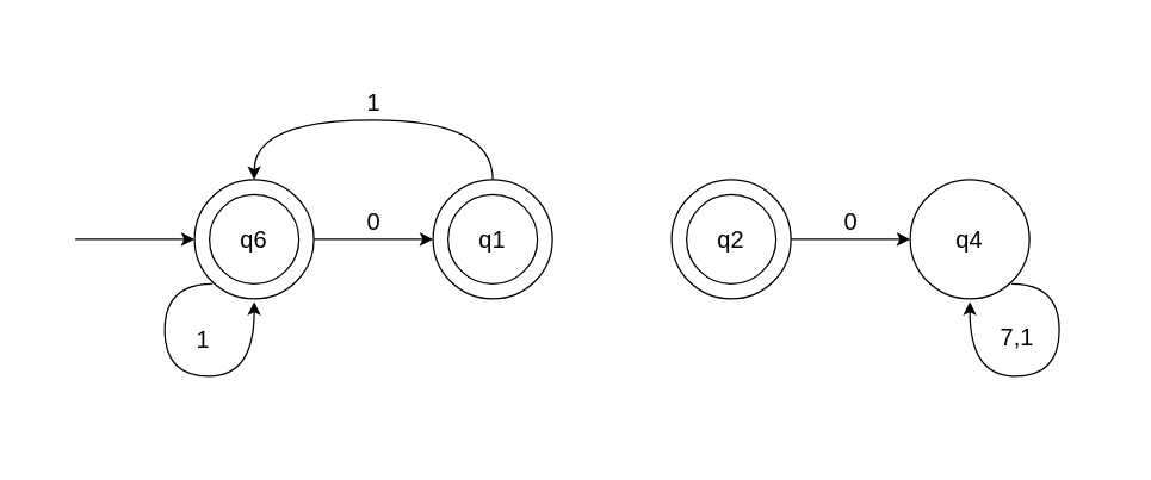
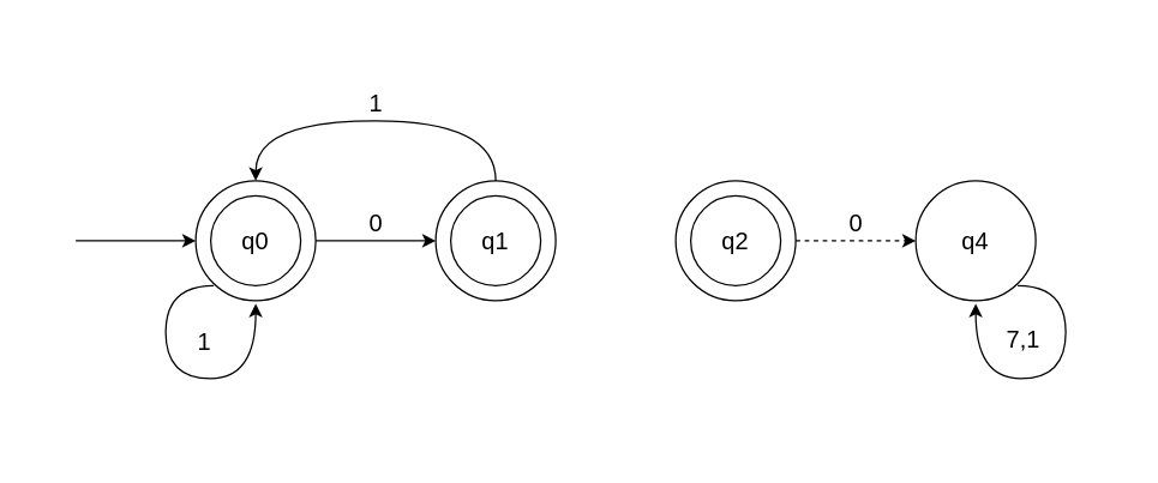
  <mxCell id="0" />
  <mxCell id="1" parent="0" />
- <mxCell id="2" value="q6" style="ellipse;whiteSpace=wrap;html=1;fillColor=none;fontSize=16;" vertex="1" parent="1"><mxGeometry x="130" y="120" width="80" height="80" as="geometry" /></mxCell>
+ <mxCell id="2" value="q0" style="ellipse;whiteSpace=wrap;html=1;fillColor=none;fontSize=16;" vertex="1" parent="1"><mxGeometry x="130" y="120" width="80" height="80" as="geometry" /></mxCell>
  <mxCell id="3" value="q1" style="ellipse;whiteSpace=wrap;html=1;fillColor=none;fontSize=16;" vertex="1" parent="1"><mxGeometry x="290" y="120" width="80" height="80" as="geometry" /></mxCell>
  <mxCell id="4" value="q2" style="ellipse;whiteSpace=wrap;html=1;fillColor=none;fontSize=16;" vertex="1" parent="1"><mxGeometry x="450" y="120" width="80" height="80" as="geometry" /></mxCell>
  <mxCell id="5" value="q4" style="ellipse;whiteSpace=wrap;html=1;fillColor=none;fontSize=16;" vertex="1" parent="1"><mxGeometry x="610" y="120" width="80" height="80" as="geometry" /></mxCell>
  <mxCell id="6" value="" style="endArrow=classic;html=1;rounded=0;entryX=0;entryY=0.5;entryDx=0;entryDy=0;" edge="1" parent="1" target="2"><mxGeometry width="50" height="50" relative="1" as="geometry"><mxPoint y="160" as="sourcePoint" x="50" /><mxPoint x="490" y="130" as="targetPoint" /></mxGeometry></mxCell>
  <mxCell id="7" value="0" style="endArrow=classic;html=1;rounded=0;entryX=0;entryY=0.5;entryDx=0;entryDy=0;exitX=1;exitY=0.5;exitDx=0;exitDy=0;fontSize=16;labelPosition=center;verticalLabelPosition=top;align=center;verticalAlign=bottom;" edge="1" parent="1" source="2" target="3"><mxGeometry width="50" height="50" relative="1" as="geometry"><mxPoint x="440" y="180" as="sourcePoint" /><mxPoint x="490" y="130" as="targetPoint" /></mxGeometry></mxCell>
- <mxCell id="8" value="0" style="endArrow=classic;html=1;rounded=0;entryX=0;entryY=0.5;entryDx=0;entryDy=0;exitX=1;exitY=0.5;exitDx=0;exitDy=0;fontSize=16;labelPosition=center;verticalLabelPosition=top;align=center;verticalAlign=bottom;" edge="1" parent="1" source="4" target="5"><mxGeometry width="50" height="50" relative="1" as="geometry"><mxPoint x="440" y="180" as="sourcePoint" /><mxPoint x="490" y="130" as="targetPoint" /></mxGeometry></mxCell>
+ <mxCell id="8" value="0" style="endArrow=classic;html=1;rounded=0;entryX=0;entryY=0.5;entryDx=0;entryDy=0;exitX=1;exitY=0.5;exitDx=0;exitDy=0;fontSize=16;labelPosition=center;verticalLabelPosition=top;align=center;verticalAlign=bottom;dashed=1;" edge="1" parent="1" source="4" target="5"><mxGeometry width="50" height="50" relative="1" as="geometry"><mxPoint x="440" y="180" as="sourcePoint" /><mxPoint x="490" y="130" as="targetPoint" /></mxGeometry></mxCell>
  <mxCell id="9" value="" style="ellipse;whiteSpace=wrap;html=1;fillColor=none;" vertex="1" parent="1"><mxGeometry x="140" y="130" width="60" height="60" as="geometry" /></mxCell>
  <mxCell id="10" value="" style="ellipse;whiteSpace=wrap;html=1;fillColor=none;" vertex="1" parent="1"><mxGeometry x="460" y="130" width="60" height="60" as="geometry" /></mxCell>
  <mxCell id="11" value="" style="ellipse;whiteSpace=wrap;html=1;fillColor=none;" vertex="1" parent="1"><mxGeometry x="300" y="130" width="60" height="60" as="geometry" /></mxCell>
  <mxCell id="12" value="1" style="endArrow=classic;html=1;exitX=0.5;exitY=0;exitDx=0;exitDy=0;entryX=0.5;entryY=0;entryDx=0;entryDy=0;curved=1;fontSize=16;labelPosition=center;verticalLabelPosition=top;align=center;verticalAlign=bottom;" edge="1" parent="1" source="3" target="2"><mxGeometry width="50" height="50" relative="1" as="geometry"><mxPoint x="470" y="170" as="sourcePoint" /><mxPoint x="520" y="120" as="targetPoint" /><Array as="points"><mxPoint x="330" y="80" /><mxPoint x="170" y="80" /></Array></mxGeometry></mxCell>
  <mxCell id="13" value="" style="edgeStyle=orthogonalEdgeStyle;orthogonalLoop=1;jettySize=auto;html=1;exitX=1;exitY=1;exitDx=0;exitDy=0;curved=1;entryX=0.5;entryY=1;entryDx=0;entryDy=0;fontSize=16;labelPosition=left;verticalLabelPosition=middle;align=right;verticalAlign=middle;" edge="1" parent="1"><mxGeometry relative="1" as="geometry"><mxPoint x="650" y="202" as="targetPoint" /><Array as="points"><mxPoint x="710" y="190" /><mxPoint x="710" y="252" /><mxPoint x="650" y="252" /></Array><mxPoint x="678" y="190" as="sourcePoint" /></mxGeometry></mxCell>
  <mxCell id="14" value="" style="edgeStyle=orthogonalEdgeStyle;orthogonalLoop=1;jettySize=auto;html=1;exitX=0;exitY=1;exitDx=0;exitDy=0;curved=1;entryX=0.5;entryY=1;entryDx=0;entryDy=0;fontSize=16;labelPosition=right;verticalLabelPosition=middle;align=left;verticalAlign=middle;" edge="1" parent="1"><mxGeometry relative="1" as="geometry"><mxPoint x="170" y="202" as="targetPoint" /><mxPoint x="142" y="190" as="sourcePoint" /><Array as="points"><mxPoint x="110" y="190" /><mxPoint x="110" y="252" /><mxPoint x="170" y="252" /></Array></mxGeometry></mxCell>
  <mxCell id="15" value="1" style="text;html=1;strokeColor=none;fillColor=none;align=center;verticalAlign=middle;whiteSpace=wrap;rounded=0;fontSize=16;" vertex="1" parent="1"><mxGeometry x="106" y="212" width="60" height="30" as="geometry" /></mxCell>
  <mxCell id="16" value="7,1" style="text;html=1;strokeColor=none;fillColor=none;align=center;verticalAlign=middle;whiteSpace=wrap;rounded=0;fontSize=16;" vertex="1" parent="1"><mxGeometry x="652" y="211" width="60" height="30" as="geometry" /></mxCell>
  <mxCell id="17" value="" style="rounded=0;whiteSpace=wrap;html=1;fillColor=none;strokeColor=#ffffff;" vertex="1" parent="1"><mxGeometry x="20" y="20" width="730" height="280" as="geometry" /></mxCell>
